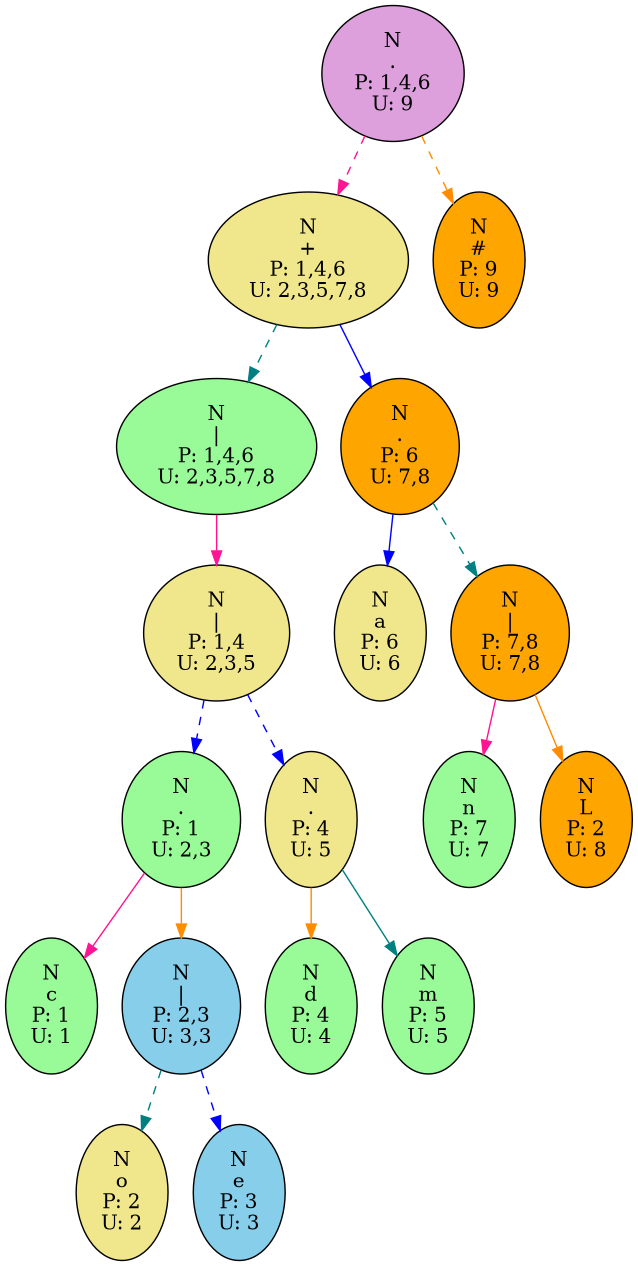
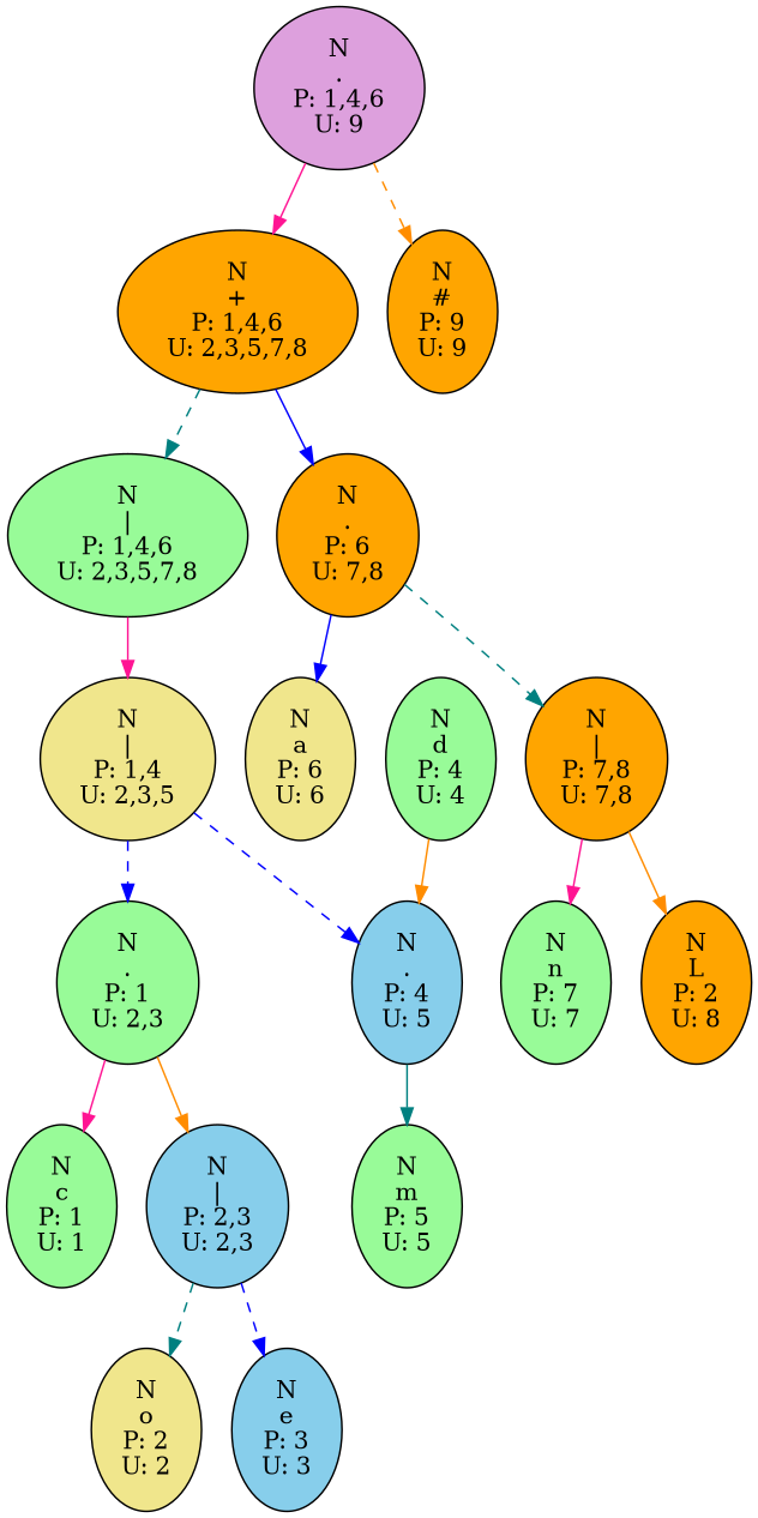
  digraph {
    node [fillcolor=palegreen style=filled]
    edge [color=blue style=solid]
    n1 [fillcolor=plum label="N\n.\nP: 1,4,6\nU: 9"]
-   n2 [fillcolor=khaki label="N\n+\nP: 1,4,6\nU: 2,3,5,7,8"]
+   n2 [fillcolor=orange label="N\n+\nP: 1,4,6\nU: 2,3,5,7,8"]
    n3 [fillcolor=orange label="N\n#\nP: 9\nU: 9"]
    n4 [label="N\n|\nP: 1,4,6\nU: 2,3,5,7,8"]
    n5 [fillcolor=orange label="N\n.\nP: 6\nU: 7,8"]
    n6 [fillcolor=khaki label="N\n|\nP: 1,4\nU: 2,3,5"]
    n7 [label="N\n.\nP: 1\nU: 2,3"]
-   n8 [fillcolor=khaki label="N\n.\nP: 4\nU: 5"]
+   n8 [fillcolor=skyblue label="N\n.\nP: 4\nU: 5"]
    n9 [fillcolor=khaki label="N\na\nP: 6\nU: 6"]
    n10 [fillcolor=orange label="N\n|\nP: 7,8\nU: 7,8"]
    n11 [label="N\nc\nP: 1\nU: 1"]
-   n12 [fillcolor=skyblue label="N\n|\nP: 2,3\nU: 3,3"]
+   n12 [fillcolor=skyblue label="N\n|\nP: 2,3\nU: 2,3"]
    n13 [label="N\nd\nP: 4\nU: 4"]
    n14 [label="N\nm\nP: 5\nU: 5"]
    n15 [fillcolor=khaki label="N\no\nP: 2\nU: 2"]
    n16 [fillcolor=skyblue label="N\ne\nP: 3\nU: 3"]
    n17 [label="N\nn\nP: 7\nU: 7"]
    n18 [fillcolor=orange label="N\nL\nP: 2\nU: 8"]
-   n1 -> n2 [color=deeppink style=dashed]
+   n1 -> n2 [color=deeppink]
    n1 -> n3 [color=darkorange style=dashed]
    n2 -> n4 [color=teal style=dashed]
    n2 -> n5
    n4 -> n6 [color=deeppink]
    n5 -> n9
    n5 -> n10 [color=teal style=dashed]
    n6 -> n7 [style=dashed]
    n6 -> n8 [style=dashed]
    n7 -> n11 [color=deeppink]
    n7 -> n12 [color=darkorange]
-   n8 -> n13 [color=darkorange]
+   n13 -> n8 [color=darkorange]
    n8 -> n14 [color=teal]
    n10 -> n17 [color=deeppink]
    n10 -> n18 [color=darkorange]
    n12 -> n15 [color=teal style=dashed]
    n12 -> n16 [style=dashed]
  }
